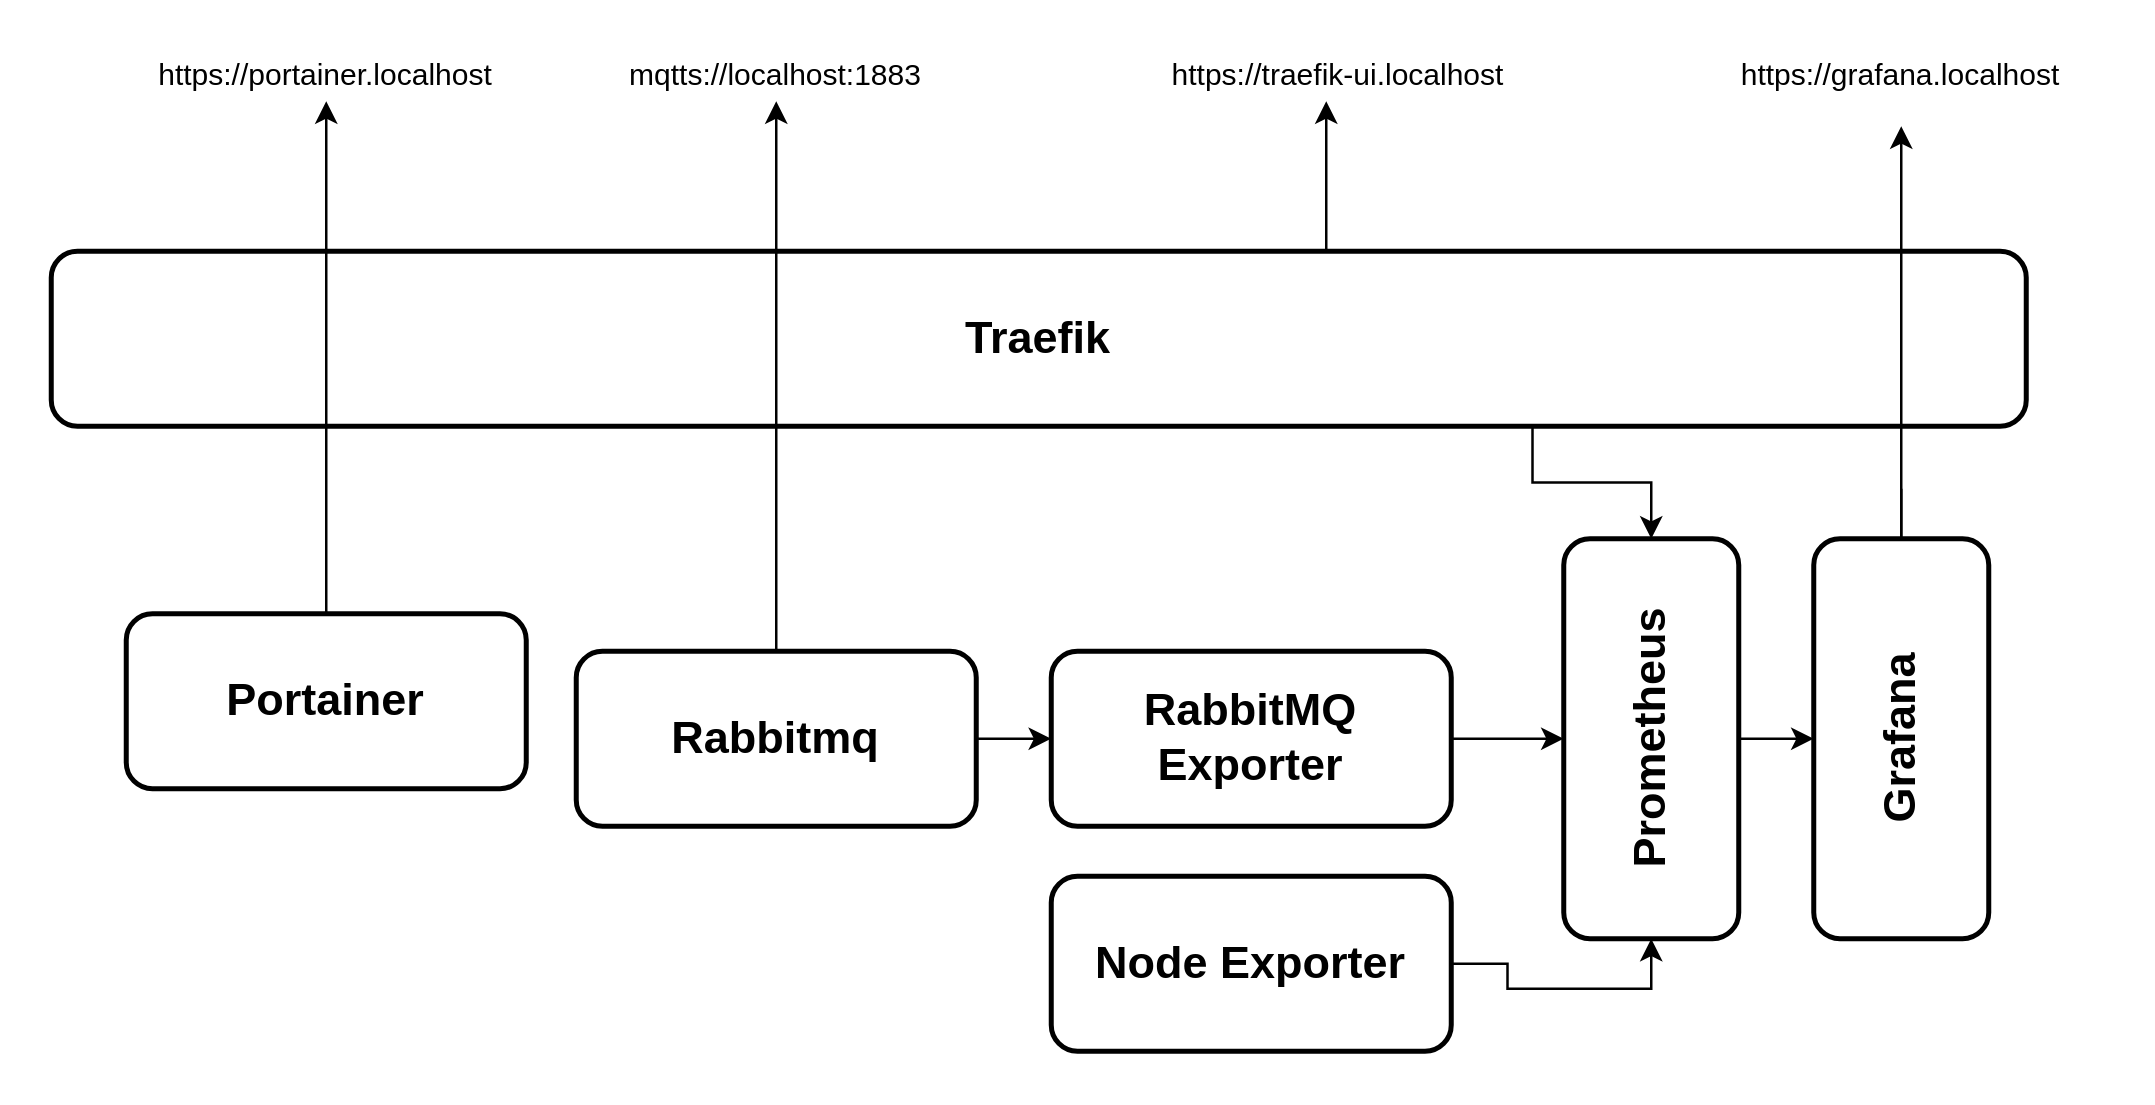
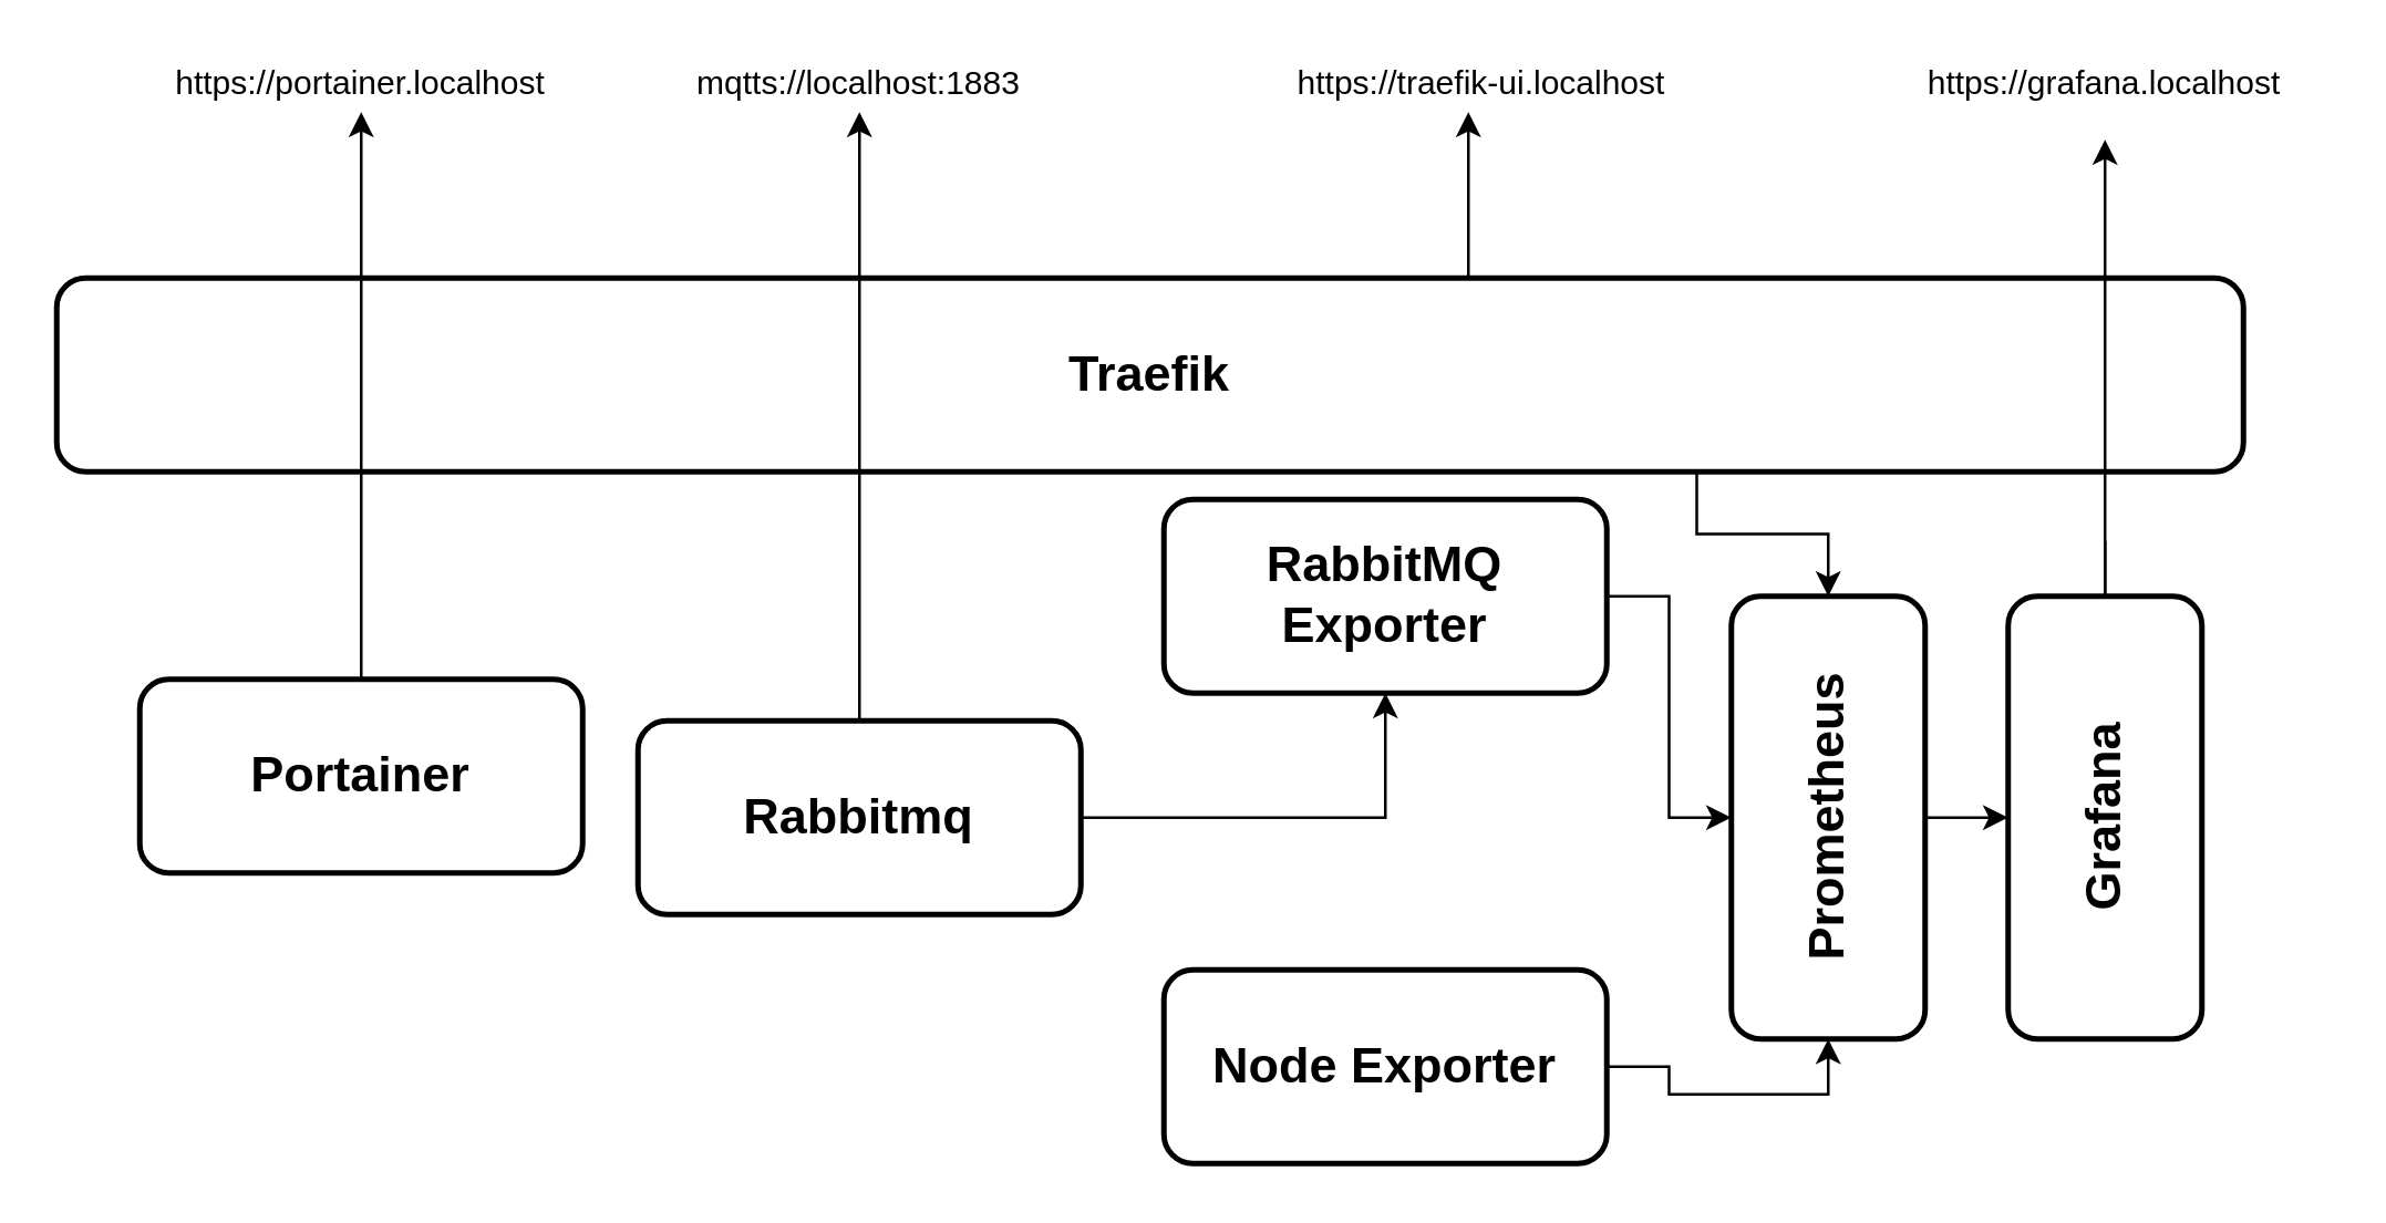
  <mxCell id="0" />
  <mxCell id="1" parent="0" />
  <mxCell id="2" value="" style="edgeStyle=orthogonalEdgeStyle;rounded=0;orthogonalLoop=1;jettySize=auto;html=1;" edge="1" parent="1" source="3" target="8"><mxGeometry relative="1" as="geometry" /></mxCell>
  <mxCell id="3" value="&lt;font style=&quot;font-size: 18px&quot;&gt;&lt;b&gt;Rabbitmq&lt;/b&gt;&lt;/font&gt;" style="rounded=1;whiteSpace=wrap;html=1;strokeWidth=2;" vertex="1" parent="1"><mxGeometry x="230" y="260" width="160" height="70" as="geometry" /></mxCell>
  <mxCell id="4" style="edgeStyle=orthogonalEdgeStyle;rounded=0;orthogonalLoop=1;jettySize=auto;html=1;exitX=0.75;exitY=1;exitDx=0;exitDy=0;entryX=1;entryY=0.5;entryDx=0;entryDy=0;" edge="1" parent="1" source="6" target="10"><mxGeometry relative="1" as="geometry" /></mxCell>
  <mxCell id="5" style="edgeStyle=orthogonalEdgeStyle;rounded=0;orthogonalLoop=1;jettySize=auto;html=1;exitX=0.75;exitY=0;exitDx=0;exitDy=0;" edge="1" parent="1" source="6"><mxGeometry relative="1" as="geometry"><mxPoint x="530" y="40" as="targetPoint" /><Array as="points"><mxPoint x="530" y="100" /><mxPoint x="530" y="50" /></Array></mxGeometry></mxCell>
  <mxCell id="6" value="&lt;font style=&quot;font-size: 18px&quot;&gt;&lt;b&gt;Traefik&lt;/b&gt;&lt;/font&gt;" style="rounded=1;whiteSpace=wrap;html=1;strokeWidth=2;" vertex="1" parent="1"><mxGeometry x="20" y="100" width="790" height="70" as="geometry" /></mxCell>
  <mxCell id="7" value="" style="edgeStyle=orthogonalEdgeStyle;rounded=0;orthogonalLoop=1;jettySize=auto;html=1;" edge="1" parent="1" source="8" target="10"><mxGeometry relative="1" as="geometry" /></mxCell>
- <mxCell id="8" value="&lt;span style=&quot;font-size: 18px&quot;&gt;&lt;b&gt;RabbitMQ Exporter&lt;/b&gt;&lt;/span&gt;" style="rounded=1;whiteSpace=wrap;html=1;strokeWidth=2;" vertex="1" parent="1"><mxGeometry x="420" y="260" width="160" height="70" as="geometry" /></mxCell>
+ <mxCell id="8" value="&lt;span style=&quot;font-size: 18px&quot;&gt;&lt;b&gt;RabbitMQ Exporter&lt;/b&gt;&lt;/span&gt;" style="rounded=1;whiteSpace=wrap;html=1;strokeWidth=2;" vertex="1" parent="1"><mxGeometry x="420" y="180" width="160" height="70" as="geometry" /></mxCell>
  <mxCell id="9" value="" style="edgeStyle=orthogonalEdgeStyle;rounded=0;orthogonalLoop=1;jettySize=auto;html=1;" edge="1" parent="1" source="10" target="13"><mxGeometry relative="1" as="geometry" /></mxCell>
  <mxCell id="10" value="&lt;font style=&quot;font-size: 18px&quot;&gt;&lt;b&gt;Prometheus&lt;/b&gt;&lt;/font&gt;" style="rounded=1;whiteSpace=wrap;html=1;strokeWidth=2;rotation=-90;" vertex="1" parent="1"><mxGeometry x="580" y="260" width="160" height="70" as="geometry" /></mxCell>
  <mxCell id="11" value="" style="edgeStyle=orthogonalEdgeStyle;rounded=0;orthogonalLoop=1;jettySize=auto;html=1;" edge="1" parent="1" source="13"><mxGeometry relative="1" as="geometry"><mxPoint x="760" y="225" as="targetPoint" /></mxGeometry></mxCell>
  <mxCell id="12" style="edgeStyle=orthogonalEdgeStyle;rounded=0;orthogonalLoop=1;jettySize=auto;html=1;" edge="1" parent="1" source="13"><mxGeometry relative="1" as="geometry"><mxPoint x="760" y="50" as="targetPoint" /><Array as="points"><mxPoint x="760" y="70" /><mxPoint x="760" y="70" /></Array></mxGeometry></mxCell>
  <mxCell id="13" value="&lt;font style=&quot;font-size: 18px&quot;&gt;&lt;b&gt;Grafana&lt;/b&gt;&lt;/font&gt;" style="rounded=1;whiteSpace=wrap;html=1;strokeWidth=2;rotation=-90;" vertex="1" parent="1"><mxGeometry x="680" y="260" width="160" height="70" as="geometry" /></mxCell>
  <mxCell id="14" value="https://grafana.localhost" style="text;html=1;strokeColor=none;fillColor=none;align=center;verticalAlign=middle;whiteSpace=wrap;rounded=0;" vertex="1" parent="1"><mxGeometry x="740" y="20" width="40" height="20" as="geometry" /></mxCell>
  <mxCell id="15" value="mqtts://localhost:1883" style="text;html=1;strokeColor=none;fillColor=none;align=center;verticalAlign=middle;whiteSpace=wrap;rounded=0;" vertex="1" parent="1"><mxGeometry x="290" y="20" width="40" height="20" as="geometry" /></mxCell>
  <mxCell id="16" style="edgeStyle=orthogonalEdgeStyle;rounded=0;orthogonalLoop=1;jettySize=auto;html=1;" edge="1" parent="1" source="17"><mxGeometry relative="1" as="geometry"><mxPoint x="130" y="40" as="targetPoint" /></mxGeometry></mxCell>
  <mxCell id="17" value="&lt;font style=&quot;font-size: 18px&quot;&gt;&lt;b&gt;Portainer&lt;/b&gt;&lt;/font&gt;" style="rounded=1;whiteSpace=wrap;html=1;strokeWidth=2;" vertex="1" parent="1"><mxGeometry x="50" y="245" width="160" height="70" as="geometry" /></mxCell>
  <mxCell id="18" value="https://portainer.localhost" style="text;html=1;strokeColor=none;fillColor=none;align=center;verticalAlign=middle;whiteSpace=wrap;rounded=0;" vertex="1" parent="1"><mxGeometry x="110" y="20" width="40" height="20" as="geometry" /></mxCell>
  <mxCell id="19" value="https://traefik-ui.localhost" style="text;html=1;strokeColor=none;fillColor=none;align=center;verticalAlign=middle;whiteSpace=wrap;rounded=0;" vertex="1" parent="1"><mxGeometry x="435" y="20" width="200" height="20" as="geometry" /></mxCell>
  <mxCell id="20" style="edgeStyle=orthogonalEdgeStyle;rounded=0;orthogonalLoop=1;jettySize=auto;html=1;" edge="1" parent="1" source="3"><mxGeometry relative="1" as="geometry"><mxPoint x="310" y="40" as="targetPoint" /></mxGeometry></mxCell>
  <mxCell id="21" style="edgeStyle=orthogonalEdgeStyle;rounded=0;orthogonalLoop=1;jettySize=auto;html=1;entryX=0;entryY=0.5;entryDx=0;entryDy=0;" edge="1" parent="1" source="22" target="10"><mxGeometry relative="1" as="geometry" /></mxCell>
  <mxCell id="22" value="&lt;span style=&quot;font-size: 18px&quot;&gt;&lt;b&gt;Node Exporter&lt;/b&gt;&lt;/span&gt;" style="rounded=1;whiteSpace=wrap;html=1;strokeWidth=2;" vertex="1" parent="1"><mxGeometry x="420" y="350" width="160" height="70" as="geometry" /></mxCell>
